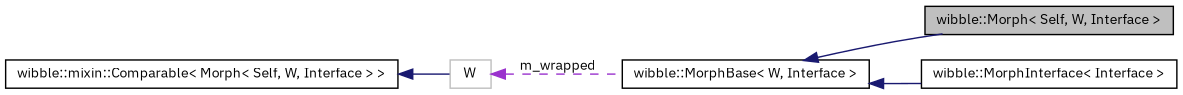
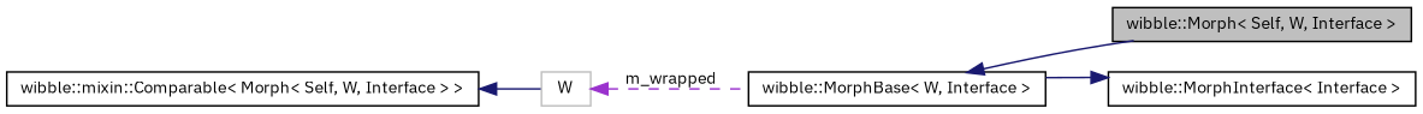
  digraph {
    fontname="IBM Plex Sans"
    rankdir=LR
    node [color=black fillcolor=white fontname="IBM Plex Sans" fontsize=10 shape=record style=filled]
    edge [color=midnightblue dir=back fontname="IBM Plex Sans" fontsize=10 labelfontname=Helvetica labelfontsize=10 style=solid]
    n1 [fillcolor=grey75 fontcolor=black height=0.2 label="wibble::Morph\< Self, W, Interface \>" width=0.4]
    n2 [height=0.2 label="wibble::MorphBase\< W, Interface \>" width=0.4]
    n3 [height=0.2 label="wibble::MorphInterface\< Interface \>" width=0.4]
    n4 [color=grey75 height=0.2 label=W width=0.4]
    n5 [height=0.2 label="wibble::mixin::Comparable\< Morph\< Self, W, Interface \> \>" width=0.4]
    n2 -> n1
-   n2 -> n3
+   n3 -> n2
    n4 -> n2 [color=darkorchid3 label=" m_wrapped" style=dashed]
    n5 -> n4
  }
